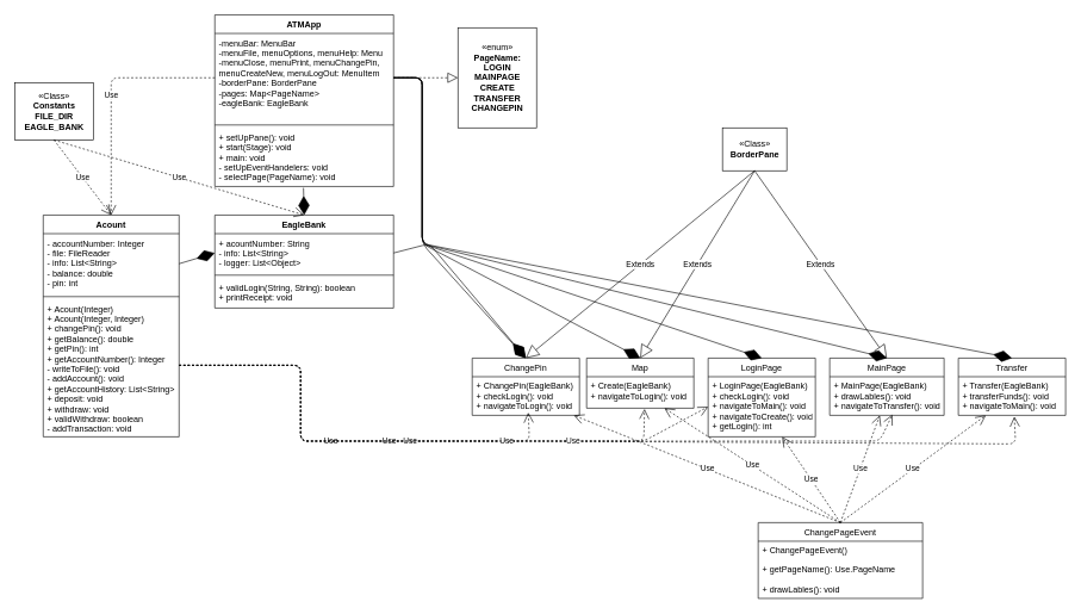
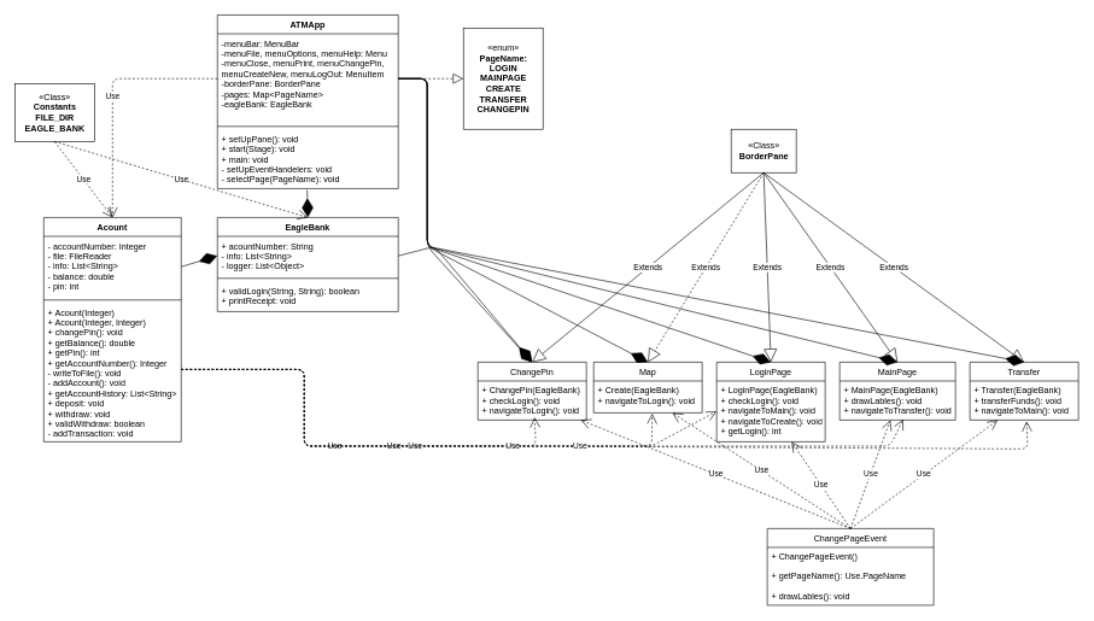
  <mxCell id="0" />
  <mxCell id="1" parent="0" />
  <mxCell id="2" value="ATMApp" style="swimlane;fontStyle=1;align=center;verticalAlign=top;childLayout=stackLayout;horizontal=1;startSize=26;horizontalStack=0;resizeParent=1;resizeParentMax=0;resizeLast=0;collapsible=1;marginBottom=0;" vertex="1" parent="1"><mxGeometry x="300" y="20" width="250" height="240" as="geometry" /></mxCell>
  <mxCell id="3" value="-menuBar: MenuBar&#10;-menuFile, menuOptions, menuHelp: Menu&#10;-menuClose, menuPrint, menuChangePin,&#10;menuCreateNew, menuLogOut: MenuItem&#10;-borderPane: BorderPane&#10;-pages: Map&lt;PageName&gt;&#10;-eagleBank: EagleBank&#10;&#10;" style="text;strokeColor=none;fillColor=none;align=left;verticalAlign=top;spacingLeft=4;spacingRight=4;overflow=hidden;rotatable=0;points=[[0,0.5],[1,0.5]];portConstraint=eastwest;" vertex="1" parent="2"><mxGeometry y="26" width="250" height="124" as="geometry" /></mxCell>
  <mxCell id="4" value="" style="line;strokeWidth=1;fillColor=none;align=left;verticalAlign=middle;spacingTop=-1;spacingLeft=3;spacingRight=3;rotatable=0;labelPosition=right;points=[];portConstraint=eastwest;" vertex="1" parent="2"><mxGeometry y="150" width="250" height="8" as="geometry" /></mxCell>
  <mxCell id="5" value="+ setUpPane(): void&#10;+ start(Stage): void&#10;+ main: void&#10;- setUpEventHandelers: void&#10;- selectPage(PageName): void" style="text;strokeColor=none;fillColor=none;align=left;verticalAlign=top;spacingLeft=4;spacingRight=4;overflow=hidden;rotatable=0;points=[[0,0.5],[1,0.5]];portConstraint=eastwest;" vertex="1" parent="2"><mxGeometry y="158" width="250" height="82" as="geometry" /></mxCell>
  <mxCell id="6" value="«enum»&lt;br&gt;&lt;b&gt;PageName:&lt;br&gt;LOGIN&lt;br&gt;MAINPAGE&lt;br&gt;CREATE&lt;br&gt;TRANSFER&lt;br&gt;CHANGEPIN&lt;br&gt;&lt;/b&gt;" style="html=1;" vertex="1" parent="1"><mxGeometry x="640" y="38" width="110" height="140" as="geometry" /></mxCell>
  <mxCell id="7" value="Acount" style="swimlane;fontStyle=1;align=center;verticalAlign=top;childLayout=stackLayout;horizontal=1;startSize=26;horizontalStack=0;resizeParent=1;resizeParentMax=0;resizeLast=0;collapsible=1;marginBottom=0;" vertex="1" parent="1"><mxGeometry x="60" y="300" width="190" height="310" as="geometry" /></mxCell>
  <mxCell id="8" value="- accountNumber: Integer&#10;- file: FileReader&#10;- info: List&lt;String&gt;&#10;- balance: double&#10;- pin: int" style="text;strokeColor=none;fillColor=none;align=left;verticalAlign=top;spacingLeft=4;spacingRight=4;overflow=hidden;rotatable=0;points=[[0,0.5],[1,0.5]];portConstraint=eastwest;" vertex="1" parent="7"><mxGeometry y="26" width="190" height="84" as="geometry" /></mxCell>
  <mxCell id="9" value="" style="line;strokeWidth=1;fillColor=none;align=left;verticalAlign=middle;spacingTop=-1;spacingLeft=3;spacingRight=3;rotatable=0;labelPosition=right;points=[];portConstraint=eastwest;" vertex="1" parent="7"><mxGeometry y="110" width="190" height="8" as="geometry" /></mxCell>
  <mxCell id="10" value="+ Acount(Integer) &#10;+ Acount(Integer, Integer)&#10;+ changePin(): void&#10;+ getBalance(): double&#10;+ getPin(): int&#10;+ getAccountNumber(): Integer&#10;- writeToFile(): void&#10;- addAccount(): void&#10;+ getAccountHistory: List&lt;String&gt;&#10;+ deposit: void&#10;+ withdraw: void&#10;+ validWithdraw: boolean&#10;- addTransaction: void&#10;" style="text;strokeColor=none;fillColor=none;align=left;verticalAlign=top;spacingLeft=4;spacingRight=4;overflow=hidden;rotatable=0;points=[[0,0.5],[1,0.5]];portConstraint=eastwest;" vertex="1" parent="7"><mxGeometry y="118" width="190" height="192" as="geometry" /></mxCell>
  <mxCell id="11" value="" style="endArrow=block;dashed=1;endFill=0;endSize=12;html=1;exitX=1;exitY=0.5;exitDx=0;exitDy=0;entryX=0;entryY=0.5;entryDx=0;entryDy=0;" edge="1" parent="1" source="3" target="6"><mxGeometry width="160" relative="1" as="geometry"><mxPoint x="420" y="260" as="sourcePoint" /><mxPoint x="580" y="260" as="targetPoint" /></mxGeometry></mxCell>
  <mxCell id="12" value="EagleBank" style="swimlane;fontStyle=1;align=center;verticalAlign=top;childLayout=stackLayout;horizontal=1;startSize=26;horizontalStack=0;resizeParent=1;resizeParentMax=0;resizeLast=0;collapsible=1;marginBottom=0;" vertex="1" parent="1"><mxGeometry x="300" y="300" width="250" height="130" as="geometry" /></mxCell>
  <mxCell id="13" value="+ acountNumber: String&#10;- info: List&lt;String&gt;&#10;- logger: List&lt;Object&gt;&#10;" style="text;strokeColor=none;fillColor=none;align=left;verticalAlign=top;spacingLeft=4;spacingRight=4;overflow=hidden;rotatable=0;points=[[0,0.5],[1,0.5]];portConstraint=eastwest;" vertex="1" parent="12"><mxGeometry y="26" width="250" height="54" as="geometry" /></mxCell>
  <mxCell id="14" value="" style="line;strokeWidth=1;fillColor=none;align=left;verticalAlign=middle;spacingTop=-1;spacingLeft=3;spacingRight=3;rotatable=0;labelPosition=right;points=[];portConstraint=eastwest;" vertex="1" parent="12"><mxGeometry y="80" width="250" height="8" as="geometry" /></mxCell>
  <mxCell id="15" value="+ validLogin(String, String): boolean&#10;+ printReceipt: void&#10;" style="text;strokeColor=none;fillColor=none;align=left;verticalAlign=top;spacingLeft=4;spacingRight=4;overflow=hidden;rotatable=0;points=[[0,0.5],[1,0.5]];portConstraint=eastwest;" vertex="1" parent="12"><mxGeometry y="88" width="250" height="42" as="geometry" /></mxCell>
  <mxCell id="16" value="Use" style="endArrow=open;endSize=12;dashed=1;html=1;exitX=0;exitY=0.5;exitDx=0;exitDy=0;" edge="1" parent="1" source="3" target="7"><mxGeometry width="160" relative="1" as="geometry"><mxPoint x="240" y="180" as="sourcePoint" /><mxPoint x="120" y="130" as="targetPoint" /><Array as="points"><mxPoint x="155" y="108" /></Array></mxGeometry></mxCell>
  <mxCell id="17" value="" style="endArrow=diamondThin;endFill=1;endSize=24;html=1;exitX=0.496;exitY=1.024;exitDx=0;exitDy=0;exitPerimeter=0;entryX=0.5;entryY=0;entryDx=0;entryDy=0;" edge="1" parent="1" source="5" target="12"><mxGeometry width="160" relative="1" as="geometry"><mxPoint x="310" y="320" as="sourcePoint" /><mxPoint x="470" y="320" as="targetPoint" /></mxGeometry></mxCell>
  <mxCell id="18" value="" style="endArrow=diamondThin;endFill=1;endSize=24;html=1;exitX=1;exitY=0.5;exitDx=0;exitDy=0;entryX=0;entryY=0.5;entryDx=0;entryDy=0;" edge="1" parent="1" source="8" target="13"><mxGeometry width="160" relative="1" as="geometry"><mxPoint x="280" y="350" as="sourcePoint" /><mxPoint x="470" y="320" as="targetPoint" /></mxGeometry></mxCell>
  <mxCell id="19" value="ChangePin" style="swimlane;fontStyle=0;childLayout=stackLayout;horizontal=1;startSize=26;fillColor=none;horizontalStack=0;resizeParent=1;resizeParentMax=0;resizeLast=0;collapsible=1;marginBottom=0;" vertex="1" parent="1"><mxGeometry x="660" y="500" width="150" height="80" as="geometry" /></mxCell>
  <mxCell id="20" value="+ ChangePin(EagleBank)&#10;+ checkLogin(): void&#10;+ navigateToLogin(): void" style="text;strokeColor=none;fillColor=none;align=left;verticalAlign=top;spacingLeft=4;spacingRight=4;overflow=hidden;rotatable=0;points=[[0,0.5],[1,0.5]];portConstraint=eastwest;" vertex="1" parent="19"><mxGeometry y="26" width="150" height="54" as="geometry" /></mxCell>
  <mxCell id="21" value="Map" style="swimlane;fontStyle=0;childLayout=stackLayout;horizontal=1;startSize=26;fillColor=none;horizontalStack=0;resizeParent=1;resizeParentMax=0;resizeLast=0;collapsible=1;marginBottom=0;" vertex="1" parent="1"><mxGeometry x="820" y="500" width="150" height="70" as="geometry" /></mxCell>
  <mxCell id="22" value="+ Create(EagleBank)&#10;+ navigateToLogin(): void" style="text;strokeColor=none;fillColor=none;align=left;verticalAlign=top;spacingLeft=4;spacingRight=4;overflow=hidden;rotatable=0;points=[[0,0.5],[1,0.5]];portConstraint=eastwest;" vertex="1" parent="21"><mxGeometry y="26" width="150" height="44" as="geometry" /></mxCell>
  <mxCell id="23" value="LoginPage" style="swimlane;fontStyle=0;childLayout=stackLayout;horizontal=1;startSize=26;fillColor=none;horizontalStack=0;resizeParent=1;resizeParentMax=0;resizeLast=0;collapsible=1;marginBottom=0;" vertex="1" parent="1"><mxGeometry x="990" y="500" width="150" height="110" as="geometry" /></mxCell>
  <mxCell id="24" value="+ LoginPage(EagleBank)&#10;+ checkLogin(): void&#10;+ navigateToMain(): void&#10;+ navigateToCreate(): void&#10;+ getLogin(): int&#10;" style="text;strokeColor=none;fillColor=none;align=left;verticalAlign=top;spacingLeft=4;spacingRight=4;overflow=hidden;rotatable=0;points=[[0,0.5],[1,0.5]];portConstraint=eastwest;" vertex="1" parent="23"><mxGeometry y="26" width="150" height="84" as="geometry" /></mxCell>
  <mxCell id="25" value="MainPage" style="swimlane;fontStyle=0;childLayout=stackLayout;horizontal=1;startSize=26;fillColor=none;horizontalStack=0;resizeParent=1;resizeParentMax=0;resizeLast=0;collapsible=1;marginBottom=0;" vertex="1" parent="1"><mxGeometry x="1160" y="500" width="160" height="80" as="geometry" /></mxCell>
  <mxCell id="26" value="+ MainPage(EagleBank)&#10;+ drawLables(): void&#10;+ navigateToTransfer(): void&#10;" style="text;strokeColor=none;fillColor=none;align=left;verticalAlign=top;spacingLeft=4;spacingRight=4;overflow=hidden;rotatable=0;points=[[0,0.5],[1,0.5]];portConstraint=eastwest;" vertex="1" parent="25"><mxGeometry y="26" width="160" height="54" as="geometry" /></mxCell>
  <mxCell id="27" value="Transfer" style="swimlane;fontStyle=0;childLayout=stackLayout;horizontal=1;startSize=26;fillColor=none;horizontalStack=0;resizeParent=1;resizeParentMax=0;resizeLast=0;collapsible=1;marginBottom=0;" vertex="1" parent="1"><mxGeometry x="1340" y="500" width="150" height="80" as="geometry" /></mxCell>
  <mxCell id="28" value="+ Transfer(EagleBank)&#10;+ transferFunds(): void&#10;+ navigateToMain(): void" style="text;strokeColor=none;fillColor=none;align=left;verticalAlign=top;spacingLeft=4;spacingRight=4;overflow=hidden;rotatable=0;points=[[0,0.5],[1,0.5]];portConstraint=eastwest;" vertex="1" parent="27"><mxGeometry y="26" width="150" height="54" as="geometry" /></mxCell>
  <mxCell id="29" value="«Class»&lt;br&gt;&lt;b&gt;BorderPane&lt;/b&gt;" style="html=1;" vertex="1" parent="1"><mxGeometry x="1010" y="178" width="90" height="60" as="geometry" /></mxCell>
  <mxCell id="30" value="Extends" style="endArrow=block;endSize=16;endFill=0;html=1;exitX=0.5;exitY=1;exitDx=0;exitDy=0;entryX=0.5;entryY=0;entryDx=0;entryDy=0;" edge="1" parent="1" source="29" target="19"><mxGeometry width="160" relative="1" as="geometry"><mxPoint x="820" y="420" as="sourcePoint" /><mxPoint x="980" y="420" as="targetPoint" /></mxGeometry></mxCell>
- <mxCell id="31" value="Extends" style="endArrow=block;endSize=16;endFill=0;html=1;exitX=0.5;exitY=1;exitDx=0;exitDy=0;entryX=0.5;entryY=0;entryDx=0;entryDy=0;" edge="1" parent="1" source="29" target="21"><mxGeometry width="160" relative="1" as="geometry"><mxPoint x="1075" y="238" as="sourcePoint" /><mxPoint x="745" y="510" as="targetPoint" /></mxGeometry></mxCell>
+ <mxCell id="31" value="Extends" style="endArrow=block;endSize=16;endFill=0;html=1;exitX=0.5;exitY=1;exitDx=0;exitDy=0;entryX=0.5;entryY=0;entryDx=0;entryDy=0;dashed=1;" edge="1" parent="1" source="29" target="21"><mxGeometry width="160" relative="1" as="geometry"><mxPoint x="1075" y="238" as="sourcePoint" /><mxPoint x="745" y="510" as="targetPoint" /></mxGeometry></mxCell>
+ <mxCell id="32" value="Extends" style="endArrow=block;endSize=16;endFill=0;html=1;exitX=0.5;exitY=1;exitDx=0;exitDy=0;entryX=0.5;entryY=0;entryDx=0;entryDy=0;" edge="1" parent="1" source="29" target="23"><mxGeometry width="160" relative="1" as="geometry"><mxPoint x="1075" y="238" as="sourcePoint" /><mxPoint x="905" y="510" as="targetPoint" /></mxGeometry></mxCell>
  <mxCell id="33" value="Extends" style="endArrow=block;endSize=16;endFill=0;html=1;exitX=0.5;exitY=1;exitDx=0;exitDy=0;entryX=0.5;entryY=0;entryDx=0;entryDy=0;" edge="1" parent="1" source="29" target="25"><mxGeometry width="160" relative="1" as="geometry"><mxPoint x="1085" y="248" as="sourcePoint" /><mxPoint x="915" y="520" as="targetPoint" /></mxGeometry></mxCell>
+ <mxCell id="34" value="Extends" style="endArrow=block;endSize=16;endFill=0;html=1;exitX=0.5;exitY=1;exitDx=0;exitDy=0;entryX=0.5;entryY=0;entryDx=0;entryDy=0;" edge="1" parent="1" source="29" target="27"><mxGeometry width="160" relative="1" as="geometry"><mxPoint x="1095" y="258" as="sourcePoint" /><mxPoint x="925" y="530" as="targetPoint" /></mxGeometry></mxCell>
  <mxCell id="35" value="" style="endArrow=diamondThin;endFill=1;endSize=24;html=1;exitX=1;exitY=0.5;exitDx=0;exitDy=0;entryX=0.5;entryY=0;entryDx=0;entryDy=0;" edge="1" parent="1" source="3" target="19"><mxGeometry width="160" relative="1" as="geometry"><mxPoint x="600" y="370" as="sourcePoint" /><mxPoint x="760" y="370" as="targetPoint" /><Array as="points"><mxPoint x="590" y="108" /><mxPoint x="590" y="340" /></Array></mxGeometry></mxCell>
  <mxCell id="36" value="" style="endArrow=diamondThin;endFill=1;endSize=24;html=1;entryX=0.5;entryY=0;entryDx=0;entryDy=0;" edge="1" parent="1" target="21"><mxGeometry width="160" relative="1" as="geometry"><mxPoint x="550" y="108" as="sourcePoint" /><mxPoint x="735" y="500" as="targetPoint" /><Array as="points"><mxPoint x="590" y="108" /><mxPoint x="590" y="340" /></Array></mxGeometry></mxCell>
  <mxCell id="37" value="" style="endArrow=diamondThin;endFill=1;endSize=24;html=1;exitX=1;exitY=0.5;exitDx=0;exitDy=0;entryX=0.5;entryY=0;entryDx=0;entryDy=0;" edge="1" parent="1" target="23"><mxGeometry width="160" relative="1" as="geometry"><mxPoint x="550" y="108" as="sourcePoint" /><mxPoint x="735" y="500" as="targetPoint" /><Array as="points"><mxPoint x="590" y="108" /><mxPoint x="590" y="340" /></Array></mxGeometry></mxCell>
  <mxCell id="38" value="" style="endArrow=diamondThin;endFill=1;endSize=24;html=1;exitX=1;exitY=0.5;exitDx=0;exitDy=0;entryX=0.5;entryY=0;entryDx=0;entryDy=0;" edge="1" parent="1" target="25"><mxGeometry width="160" relative="1" as="geometry"><mxPoint x="550" y="108" as="sourcePoint" /><mxPoint x="735" y="500" as="targetPoint" /><Array as="points"><mxPoint x="590" y="108" /><mxPoint x="590" y="340" /></Array></mxGeometry></mxCell>
  <mxCell id="39" value="" style="endArrow=diamondThin;endFill=1;endSize=24;html=1;exitX=1;exitY=0.5;exitDx=0;exitDy=0;entryX=0.5;entryY=0;entryDx=0;entryDy=0;" edge="1" parent="1" target="27"><mxGeometry width="160" relative="1" as="geometry"><mxPoint x="550" y="108" as="sourcePoint" /><mxPoint x="735" y="500" as="targetPoint" /><Array as="points"><mxPoint x="590" y="108" /><mxPoint x="590" y="340" /></Array></mxGeometry></mxCell>
  <mxCell id="40" value="" style="endArrow=diamondThin;endFill=1;endSize=24;html=1;exitX=1;exitY=0.5;exitDx=0;exitDy=0;entryX=0.5;entryY=0;entryDx=0;entryDy=0;" edge="1" parent="1" source="13" target="19"><mxGeometry width="160" relative="1" as="geometry"><mxPoint x="560" y="340" as="sourcePoint" /><mxPoint x="740" y="500" as="targetPoint" /><Array as="points"><mxPoint x="600" y="340" /></Array></mxGeometry></mxCell>
  <mxCell id="41" value="Use" style="endArrow=open;endSize=12;dashed=1;html=1;exitX=1;exitY=0.5;exitDx=0;exitDy=0;entryX=0.523;entryY=1.003;entryDx=0;entryDy=0;entryPerimeter=0;" edge="1" parent="1"><mxGeometry width="160" relative="1" as="geometry"><mxPoint x="250" y="510" as="sourcePoint" /><mxPoint x="738.45" y="576.162" as="targetPoint" /><Array as="points"><mxPoint x="420" y="510" /><mxPoint x="420" y="616" /><mxPoint x="740" y="616" /></Array></mxGeometry></mxCell>
  <mxCell id="42" value="Use" style="endArrow=open;endSize=12;dashed=1;html=1;exitX=1;exitY=0.5;exitDx=0;exitDy=0;entryX=0.54;entryY=1.023;entryDx=0;entryDy=0;entryPerimeter=0;" edge="1" parent="1" target="22"><mxGeometry width="160" relative="1" as="geometry"><mxPoint x="250" y="510" as="sourcePoint" /><mxPoint x="930" y="616" as="targetPoint" /><Array as="points"><mxPoint x="420" y="510" /><mxPoint x="420" y="616" /><mxPoint x="740" y="616" /><mxPoint x="900" y="616" /></Array></mxGeometry></mxCell>
  <mxCell id="43" value="Use" style="endArrow=open;endSize=12;dashed=1;html=1;exitX=1;exitY=0.5;exitDx=0;exitDy=0;entryX=0;entryY=0.5;entryDx=0;entryDy=0;" edge="1" parent="1" target="24"><mxGeometry width="160" relative="1" as="geometry"><mxPoint x="250" y="510" as="sourcePoint" /><mxPoint x="980" y="610" as="targetPoint" /><Array as="points"><mxPoint x="420" y="510" /><mxPoint x="420" y="616" /><mxPoint x="740" y="616" /><mxPoint x="900" y="616" /></Array></mxGeometry></mxCell>
  <mxCell id="44" value="Use" style="endArrow=open;endSize=12;dashed=1;html=1;exitX=1;exitY=0.5;exitDx=0;exitDy=0;entryX=0.548;entryY=0.981;entryDx=0;entryDy=0;entryPerimeter=0;" edge="1" parent="1" target="26"><mxGeometry width="160" relative="1" as="geometry"><mxPoint x="250" y="510" as="sourcePoint" /><mxPoint x="1260" y="616" as="targetPoint" /><Array as="points"><mxPoint x="420" y="510" /><mxPoint x="420" y="616" /><mxPoint x="740" y="616" /><mxPoint x="1230" y="616" /></Array></mxGeometry></mxCell>
  <mxCell id="45" value="Use" style="endArrow=open;endSize=12;dashed=1;html=1;exitX=1;exitY=0.5;exitDx=0;exitDy=0;entryX=0.522;entryY=1.031;entryDx=0;entryDy=0;entryPerimeter=0;" edge="1" parent="1" target="28"><mxGeometry width="160" relative="1" as="geometry"><mxPoint x="250" y="510" as="sourcePoint" /><mxPoint x="1450" y="620" as="targetPoint" /><Array as="points"><mxPoint x="420" y="510" /><mxPoint x="420" y="616" /><mxPoint x="740" y="616" /><mxPoint x="1420" y="620" /></Array></mxGeometry></mxCell>
  <mxCell id="46" value="«Class»&lt;br&gt;&lt;b&gt;Constants&lt;br&gt;FILE_DIR&lt;br&gt;EAGLE_BANK&lt;br&gt;&lt;/b&gt;" style="html=1;" vertex="1" parent="1"><mxGeometry x="20" y="115" width="110" height="80" as="geometry" /></mxCell>
  <mxCell id="47" value="Use" style="endArrow=open;endSize=12;dashed=1;html=1;exitX=0.5;exitY=1;exitDx=0;exitDy=0;entryX=0.5;entryY=0;entryDx=0;entryDy=0;" edge="1" parent="1" source="46" target="7"><mxGeometry width="160" relative="1" as="geometry"><mxPoint x="270" y="410" as="sourcePoint" /><mxPoint x="430" y="410" as="targetPoint" /></mxGeometry></mxCell>
  <mxCell id="48" value="Use" style="endArrow=open;endSize=12;dashed=1;html=1;exitX=0.5;exitY=1;exitDx=0;exitDy=0;entryX=0.5;entryY=0;entryDx=0;entryDy=0;" edge="1" parent="1" source="46" target="12"><mxGeometry width="160" relative="1" as="geometry"><mxPoint x="270" y="410" as="sourcePoint" /><mxPoint x="430" y="410" as="targetPoint" /></mxGeometry></mxCell>
  <mxCell id="49" value="ChangePageEvent" style="swimlane;fontStyle=0;childLayout=stackLayout;horizontal=1;startSize=26;fillColor=none;horizontalStack=0;resizeParent=1;resizeParentMax=0;resizeLast=0;collapsible=1;marginBottom=0;" vertex="1" parent="1"><mxGeometry x="1060" y="730" width="230" height="106" as="geometry" /></mxCell>
  <mxCell id="50" value="+ ChangePageEvent() " style="text;strokeColor=none;fillColor=none;align=left;verticalAlign=top;spacingLeft=4;spacingRight=4;overflow=hidden;rotatable=0;points=[[0,0.5],[1,0.5]];portConstraint=eastwest;" vertex="1" parent="49"><mxGeometry y="26" width="230" height="26" as="geometry" /></mxCell>
  <mxCell id="51" value="+ getPageName(): Use.PageName" style="text;strokeColor=none;fillColor=none;align=left;verticalAlign=top;spacingLeft=4;spacingRight=4;overflow=hidden;rotatable=0;points=[[0,0.5],[1,0.5]];portConstraint=eastwest;" vertex="1" parent="49"><mxGeometry y="52" width="230" height="28" as="geometry" /></mxCell>
  <mxCell id="52" value="+ drawLables(): void" style="text;strokeColor=none;fillColor=none;align=left;verticalAlign=top;spacingLeft=4;spacingRight=4;overflow=hidden;rotatable=0;points=[[0,0.5],[1,0.5]];portConstraint=eastwest;" vertex="1" parent="49"><mxGeometry y="80" width="230" height="26" as="geometry" /></mxCell>
  <mxCell id="53" value="Use" style="endArrow=open;endSize=12;dashed=1;html=1;exitX=0.5;exitY=0;exitDx=0;exitDy=0;" edge="1" parent="1" source="49" target="20"><mxGeometry width="160" relative="1" as="geometry"><mxPoint x="870" y="730" as="sourcePoint" /><mxPoint x="1030" y="730" as="targetPoint" /></mxGeometry></mxCell>
  <mxCell id="54" value="Use" style="endArrow=open;endSize=12;dashed=1;html=1;exitX=0.5;exitY=0;exitDx=0;exitDy=0;" edge="1" parent="1" source="49" target="22"><mxGeometry width="160" relative="1" as="geometry"><mxPoint x="1185" y="740" as="sourcePoint" /><mxPoint x="812.119" y="590" as="targetPoint" /></mxGeometry></mxCell>
  <mxCell id="55" value="Use" style="endArrow=open;endSize=12;dashed=1;html=1;exitX=0.5;exitY=0;exitDx=0;exitDy=0;" edge="1" parent="1" source="49" target="24"><mxGeometry width="160" relative="1" as="geometry"><mxPoint x="1195" y="750" as="sourcePoint" /><mxPoint x="822.119" y="600" as="targetPoint" /></mxGeometry></mxCell>
  <mxCell id="56" value="Use" style="endArrow=open;endSize=12;dashed=1;html=1;exitX=0.5;exitY=0;exitDx=0;exitDy=0;" edge="1" parent="1" source="49" target="26"><mxGeometry width="160" relative="1" as="geometry"><mxPoint x="1205" y="760" as="sourcePoint" /><mxPoint x="832.119" y="610" as="targetPoint" /></mxGeometry></mxCell>
  <mxCell id="57" value="Use" style="endArrow=open;endSize=12;dashed=1;html=1;exitX=0.5;exitY=0;exitDx=0;exitDy=0;" edge="1" parent="1" source="49" target="28"><mxGeometry width="160" relative="1" as="geometry"><mxPoint x="1215" y="770" as="sourcePoint" /><mxPoint x="842.119" y="620" as="targetPoint" /></mxGeometry></mxCell>
